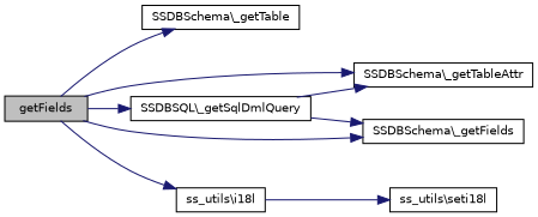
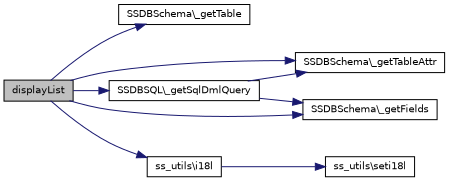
  digraph {
    rankdir=LR
    node [color=black fillcolor=white fontname=Helvetica fontsize=10 shape=record style=filled]
    edge [color=midnightblue fontname=Helvetica fontsize=10 labelfontname=Helvetica labelfontsize=10 style=solid]
-   n1 [fillcolor=grey75 fontcolor=black height=0.2 label=getFields width=0.4]
+   n1 [fillcolor=grey75 fontcolor=black height=0.2 label=displayList width=0.4]
    n2 [height=0.2 label="SSDBSchema\\_getTable" width=0.4]
    n3 [height=0.2 label="SSDBSchema\\_getTableAttr" width=0.4]
    n4 [height=0.2 label="SSDBSQL\\_getSqlDmlQuery" width=0.4]
    n5 [height=0.2 label="SSDBSchema\\_getFields" width=0.4]
    n6 [height=0.2 label="ss_utils\\i18l" width=0.4]
    n7 [height=0.2 label="ss_utils\\seti18l" width=0.4]
    n1 -> n2
    n1 -> n3
    n1 -> n4
    n1 -> n5
    n1 -> n6
    n4 -> n3
    n4 -> n5
    n6 -> n7
  }
